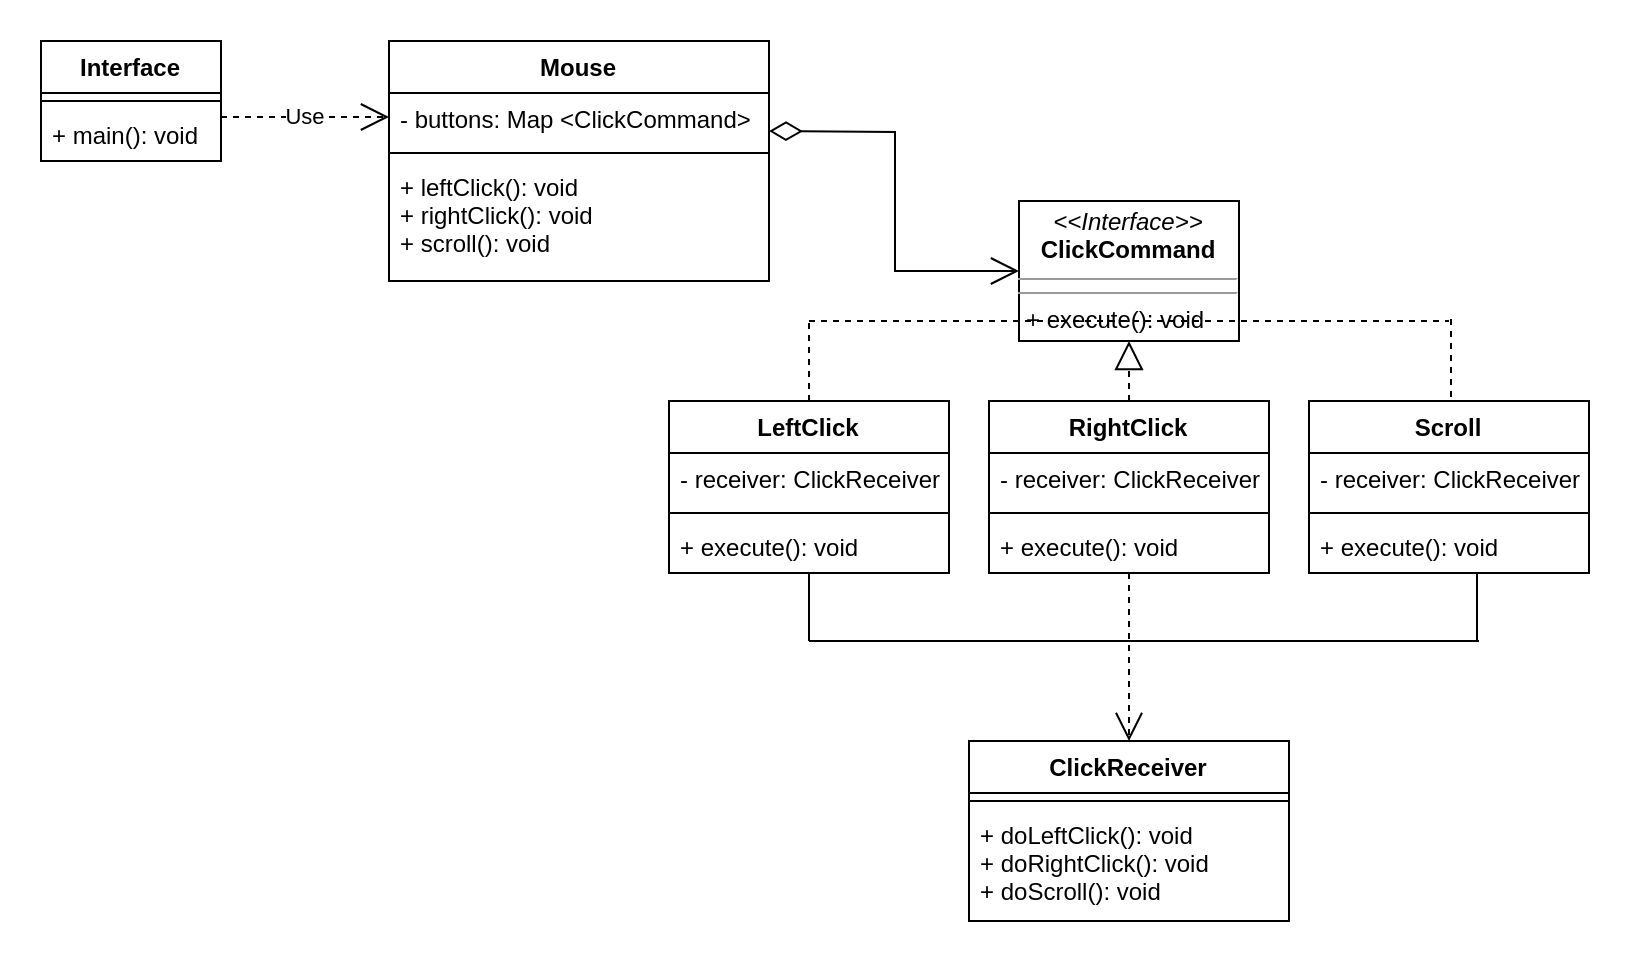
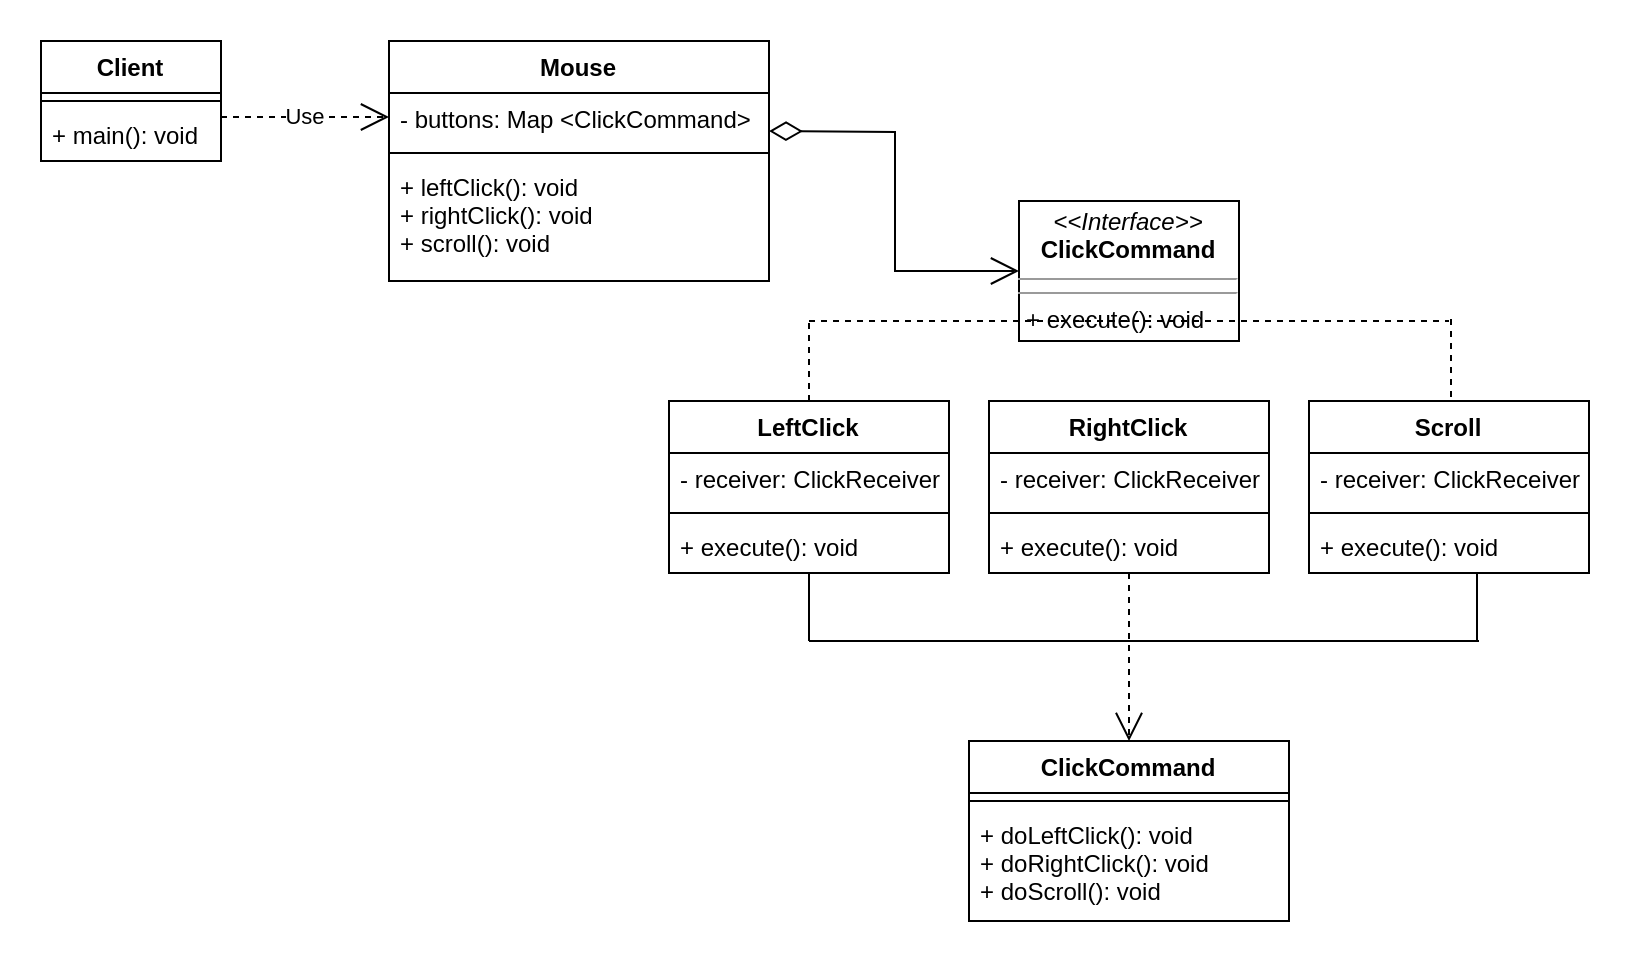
  <mxCell id="0" />
  <mxCell id="1" parent="0" />
- <mxCell id="2" value="ClickReceiver" style="swimlane;fontStyle=1;align=center;verticalAlign=top;childLayout=stackLayout;horizontal=1;startSize=26;horizontalStack=0;resizeParent=1;resizeParentMax=0;resizeLast=0;collapsible=1;marginBottom=0;" vertex="1" parent="1"><mxGeometry x="484" y="370" width="160" height="90" as="geometry" /></mxCell>
+ <mxCell id="2" value="ClickCommand" style="swimlane;fontStyle=1;align=center;verticalAlign=top;childLayout=stackLayout;horizontal=1;startSize=26;horizontalStack=0;resizeParent=1;resizeParentMax=0;resizeLast=0;collapsible=1;marginBottom=0;" vertex="1" parent="1"><mxGeometry x="484" y="370" width="160" height="90" as="geometry" /></mxCell>
  <mxCell id="3" value="" style="line;strokeWidth=1;fillColor=none;align=left;verticalAlign=middle;spacingTop=-1;spacingLeft=3;spacingRight=3;rotatable=0;labelPosition=right;points=[];portConstraint=eastwest;" vertex="1" parent="2"><mxGeometry y="26" width="160" height="8" as="geometry" /></mxCell>
  <mxCell id="4" value="+ doLeftClick(): void&#10;+ doRightClick(): void&#10;+ doScroll(): void" style="text;strokeColor=none;fillColor=none;align=left;verticalAlign=top;spacingLeft=4;spacingRight=4;overflow=hidden;rotatable=0;points=[[0,0.5],[1,0.5]];portConstraint=eastwest;" vertex="1" parent="2"><mxGeometry y="34" width="160" height="56" as="geometry" /></mxCell>
  <mxCell id="5" value="&lt;p style=&quot;margin: 0px ; margin-top: 4px ; text-align: center&quot;&gt;&lt;i&gt;&amp;lt;&amp;lt;Interface&amp;gt;&amp;gt;&lt;/i&gt;&lt;br&gt;&lt;b&gt;ClickCommand&lt;/b&gt;&lt;br&gt;&lt;/p&gt;&lt;hr size=&quot;1&quot;&gt;&lt;hr size=&quot;1&quot;&gt;&lt;p style=&quot;margin: 0px ; margin-left: 4px&quot;&gt;+ execute(): void&lt;br&gt;&lt;/p&gt;" style="verticalAlign=top;align=left;overflow=fill;fontSize=12;fontFamily=Helvetica;html=1;" vertex="1" parent="1"><mxGeometry x="509" y="100" width="110" height="70" as="geometry" /></mxCell>
  <mxCell id="6" value="LeftClick" style="swimlane;fontStyle=1;align=center;verticalAlign=top;childLayout=stackLayout;horizontal=1;startSize=26;horizontalStack=0;resizeParent=1;resizeParentMax=0;resizeLast=0;collapsible=1;marginBottom=0;" vertex="1" parent="1"><mxGeometry x="334" y="200" width="140" height="86" as="geometry" /></mxCell>
  <mxCell id="7" value="- receiver: ClickReceiver" style="text;strokeColor=none;fillColor=none;align=left;verticalAlign=top;spacingLeft=4;spacingRight=4;overflow=hidden;rotatable=0;points=[[0,0.5],[1,0.5]];portConstraint=eastwest;" vertex="1" parent="6"><mxGeometry y="26" width="140" height="26" as="geometry" /></mxCell>
  <mxCell id="8" value="" style="line;strokeWidth=1;fillColor=none;align=left;verticalAlign=middle;spacingTop=-1;spacingLeft=3;spacingRight=3;rotatable=0;labelPosition=right;points=[];portConstraint=eastwest;" vertex="1" parent="6"><mxGeometry y="52" width="140" height="8" as="geometry" /></mxCell>
  <mxCell id="9" value="+ execute(): void" style="text;strokeColor=none;fillColor=none;align=left;verticalAlign=top;spacingLeft=4;spacingRight=4;overflow=hidden;rotatable=0;points=[[0,0.5],[1,0.5]];portConstraint=eastwest;" vertex="1" parent="6"><mxGeometry y="60" width="140" height="26" as="geometry" /></mxCell>
  <mxCell id="10" value="RightClick" style="swimlane;fontStyle=1;align=center;verticalAlign=top;childLayout=stackLayout;horizontal=1;startSize=26;horizontalStack=0;resizeParent=1;resizeParentMax=0;resizeLast=0;collapsible=1;marginBottom=0;" vertex="1" parent="1"><mxGeometry x="494" y="200" width="140" height="86" as="geometry" /></mxCell>
  <mxCell id="11" value="- receiver: ClickReceiver" style="text;strokeColor=none;fillColor=none;align=left;verticalAlign=top;spacingLeft=4;spacingRight=4;overflow=hidden;rotatable=0;points=[[0,0.5],[1,0.5]];portConstraint=eastwest;" vertex="1" parent="10"><mxGeometry y="26" width="140" height="26" as="geometry" /></mxCell>
  <mxCell id="12" value="" style="line;strokeWidth=1;fillColor=none;align=left;verticalAlign=middle;spacingTop=-1;spacingLeft=3;spacingRight=3;rotatable=0;labelPosition=right;points=[];portConstraint=eastwest;" vertex="1" parent="10"><mxGeometry y="52" width="140" height="8" as="geometry" /></mxCell>
  <mxCell id="13" value="+ execute(): void" style="text;strokeColor=none;fillColor=none;align=left;verticalAlign=top;spacingLeft=4;spacingRight=4;overflow=hidden;rotatable=0;points=[[0,0.5],[1,0.5]];portConstraint=eastwest;" vertex="1" parent="10"><mxGeometry y="60" width="140" height="26" as="geometry" /></mxCell>
  <mxCell id="14" value="Scroll" style="swimlane;fontStyle=1;align=center;verticalAlign=top;childLayout=stackLayout;horizontal=1;startSize=26;horizontalStack=0;resizeParent=1;resizeParentMax=0;resizeLast=0;collapsible=1;marginBottom=0;" vertex="1" parent="1"><mxGeometry x="654" y="200" width="140" height="86" as="geometry" /></mxCell>
  <mxCell id="15" value="- receiver: ClickReceiver" style="text;strokeColor=none;fillColor=none;align=left;verticalAlign=top;spacingLeft=4;spacingRight=4;overflow=hidden;rotatable=0;points=[[0,0.5],[1,0.5]];portConstraint=eastwest;" vertex="1" parent="14"><mxGeometry y="26" width="140" height="26" as="geometry" /></mxCell>
  <mxCell id="16" value="" style="line;strokeWidth=1;fillColor=none;align=left;verticalAlign=middle;spacingTop=-1;spacingLeft=3;spacingRight=3;rotatable=0;labelPosition=right;points=[];portConstraint=eastwest;" vertex="1" parent="14"><mxGeometry y="52" width="140" height="8" as="geometry" /></mxCell>
  <mxCell id="17" value="+ execute(): void" style="text;strokeColor=none;fillColor=none;align=left;verticalAlign=top;spacingLeft=4;spacingRight=4;overflow=hidden;rotatable=0;points=[[0,0.5],[1,0.5]];portConstraint=eastwest;" vertex="1" parent="14"><mxGeometry y="60" width="140" height="26" as="geometry" /></mxCell>
  <mxCell id="18" value="Mouse" style="swimlane;fontStyle=1;align=center;verticalAlign=top;childLayout=stackLayout;horizontal=1;startSize=26;horizontalStack=0;resizeParent=1;resizeParentMax=0;resizeLast=0;collapsible=1;marginBottom=0;" vertex="1" parent="1"><mxGeometry x="194" y="20" width="190" height="120" as="geometry" /></mxCell>
  <mxCell id="19" value="- buttons: Map &lt;ClickCommand&gt;" style="text;strokeColor=none;fillColor=none;align=left;verticalAlign=top;spacingLeft=4;spacingRight=4;overflow=hidden;rotatable=0;points=[[0,0.5],[1,0.5]];portConstraint=eastwest;" vertex="1" parent="18"><mxGeometry y="26" width="190" height="26" as="geometry" /></mxCell>
  <mxCell id="20" value="" style="line;strokeWidth=1;fillColor=none;align=left;verticalAlign=middle;spacingTop=-1;spacingLeft=3;spacingRight=3;rotatable=0;labelPosition=right;points=[];portConstraint=eastwest;" vertex="1" parent="18"><mxGeometry y="52" width="190" height="8" as="geometry" /></mxCell>
  <mxCell id="21" value="+ leftClick(): void&#10;+ rightClick(): void&#10;+ scroll(): void" style="text;strokeColor=none;fillColor=none;align=left;verticalAlign=top;spacingLeft=4;spacingRight=4;overflow=hidden;rotatable=0;points=[[0,0.5],[1,0.5]];portConstraint=eastwest;" vertex="1" parent="18"><mxGeometry y="60" width="190" height="60" as="geometry" /></mxCell>
- <mxCell id="22" value="Interface" style="swimlane;fontStyle=1;align=center;verticalAlign=top;childLayout=stackLayout;horizontal=1;startSize=26;horizontalStack=0;resizeParent=1;resizeParentMax=0;resizeLast=0;collapsible=1;marginBottom=0;" vertex="1" parent="1"><mxGeometry x="20" y="20" width="90" height="60" as="geometry" /></mxCell>
+ <mxCell id="22" value="Client" style="swimlane;fontStyle=1;align=center;verticalAlign=top;childLayout=stackLayout;horizontal=1;startSize=26;horizontalStack=0;resizeParent=1;resizeParentMax=0;resizeLast=0;collapsible=1;marginBottom=0;" vertex="1" parent="1"><mxGeometry x="20" y="20" width="90" height="60" as="geometry" /></mxCell>
  <mxCell id="23" value="" style="line;strokeWidth=1;fillColor=none;align=left;verticalAlign=middle;spacingTop=-1;spacingLeft=3;spacingRight=3;rotatable=0;labelPosition=right;points=[];portConstraint=eastwest;" vertex="1" parent="22"><mxGeometry y="26" width="90" height="8" as="geometry" /></mxCell>
  <mxCell id="24" value="+ main(): void" style="text;strokeColor=none;fillColor=none;align=left;verticalAlign=top;spacingLeft=4;spacingRight=4;overflow=hidden;rotatable=0;points=[[0,0.5],[1,0.5]];portConstraint=eastwest;" vertex="1" parent="22"><mxGeometry y="34" width="90" height="26" as="geometry" /></mxCell>
- <mxCell id="25" value="" style="endArrow=block;dashed=1;endFill=0;endSize=12;html=1;rounded=0;exitX=0.5;exitY=0;exitDx=0;exitDy=0;" edge="1" parent="1" source="10" target="5"><mxGeometry width="160" relative="1" as="geometry"><mxPoint x="414" y="250" as="sourcePoint" /><mxPoint x="564" y="130" as="targetPoint" /></mxGeometry></mxCell>
  <mxCell id="26" value="" style="endArrow=open;endFill=1;endSize=12;html=1;rounded=0;entryX=0.5;entryY=0;entryDx=0;entryDy=0;exitX=0.5;exitY=1;exitDx=0;exitDy=0;dashed=1;" edge="1" parent="1" source="10" target="2"><mxGeometry width="160" relative="1" as="geometry"><mxPoint x="564" y="320" as="sourcePoint" /><mxPoint x="484" y="310" as="targetPoint" /><Array as="points"><mxPoint x="564" y="330" /></Array></mxGeometry></mxCell>
  <mxCell id="27" value="" style="endArrow=none;html=1;edgeStyle=orthogonalEdgeStyle;rounded=0;" edge="1" parent="1"><mxGeometry relative="1" as="geometry"><mxPoint x="404" y="320" as="sourcePoint" /><mxPoint x="739" y="320" as="targetPoint" /></mxGeometry></mxCell>
  <mxCell id="28" value="" style="endArrow=none;html=1;edgeStyle=orthogonalEdgeStyle;rounded=0;exitX=0.5;exitY=1;exitDx=0;exitDy=0;" edge="1" parent="1" source="6"><mxGeometry relative="1" as="geometry"><mxPoint x="324" y="310" as="sourcePoint" /><mxPoint x="404" y="320" as="targetPoint" /></mxGeometry></mxCell>
  <mxCell id="29" value="" style="endArrow=none;html=1;edgeStyle=orthogonalEdgeStyle;rounded=0;exitX=0.5;exitY=1;exitDx=0;exitDy=0;" edge="1" parent="1"><mxGeometry relative="1" as="geometry"><mxPoint x="738" y="286" as="sourcePoint" /><mxPoint x="738" y="320" as="targetPoint" /><Array as="points"><mxPoint x="738" y="300" /><mxPoint x="738" y="300" /></Array></mxGeometry></mxCell>
  <mxCell id="30" value="" style="endArrow=none;html=1;edgeStyle=orthogonalEdgeStyle;rounded=0;dashed=1;" edge="1" parent="1"><mxGeometry relative="1" as="geometry"><mxPoint x="404" y="160" as="sourcePoint" /><mxPoint x="724" y="160" as="targetPoint" /></mxGeometry></mxCell>
  <mxCell id="31" value="" style="endArrow=none;html=1;edgeStyle=orthogonalEdgeStyle;rounded=0;dashed=1;exitX=0.5;exitY=0;exitDx=0;exitDy=0;" edge="1" parent="1" source="6"><mxGeometry relative="1" as="geometry"><mxPoint x="394" y="180" as="sourcePoint" /><mxPoint x="404" y="160" as="targetPoint" /></mxGeometry></mxCell>
  <mxCell id="32" value="" style="endArrow=none;html=1;edgeStyle=orthogonalEdgeStyle;rounded=0;dashed=1;exitX=0.5;exitY=0;exitDx=0;exitDy=0;" edge="1" parent="1"><mxGeometry relative="1" as="geometry"><mxPoint x="725" y="198" as="sourcePoint" /><mxPoint x="725" y="158" as="targetPoint" /></mxGeometry></mxCell>
  <mxCell id="33" value="Use" style="endArrow=open;endSize=12;dashed=1;html=1;rounded=0;exitX=1;exitY=0.154;exitDx=0;exitDy=0;exitPerimeter=0;" edge="1" parent="1" source="24"><mxGeometry width="160" relative="1" as="geometry"><mxPoint x="4" y="140" as="sourcePoint" /><mxPoint x="194" y="58" as="targetPoint" /></mxGeometry></mxCell>
  <mxCell id="34" value="" style="endArrow=open;html=1;endSize=12;startArrow=diamondThin;startSize=14;startFill=0;edgeStyle=orthogonalEdgeStyle;align=left;verticalAlign=bottom;rounded=0;entryX=0;entryY=0.5;entryDx=0;entryDy=0;" edge="1" parent="1" target="5"><mxGeometry x="-0.52" y="25" relative="1" as="geometry"><mxPoint x="384" y="65" as="sourcePoint" /><mxPoint x="544" y="79" as="targetPoint" /><mxPoint as="offset" /></mxGeometry></mxCell>
